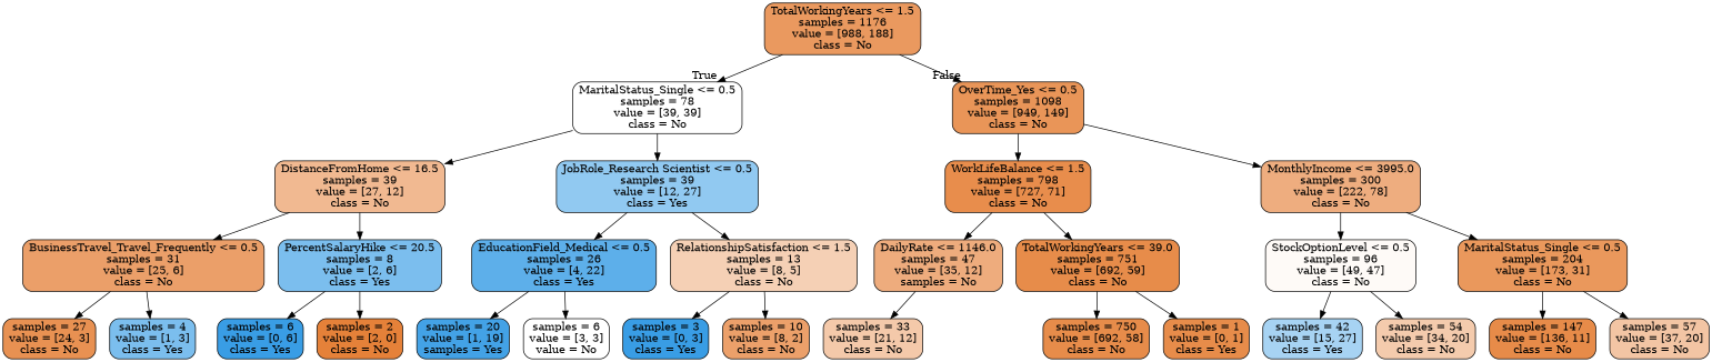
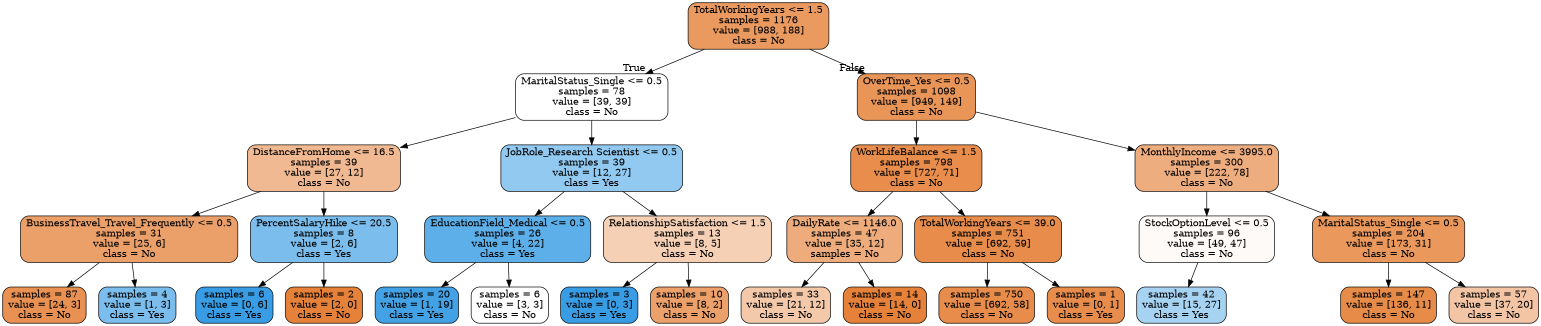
  digraph {
    fontname="DejaVu Serif"
    node [color=black fillcolor="#e78c4a" fontname="DejaVu Serif" shape=box style="filled, rounded"]
    edge [fontname="DejaVu Serif"]
    n1 [fillcolor="#ea995f" label="TotalWorkingYears <= 1.5\nsamples = 1176\nvalue = [988, 188]\nclass = No"]
    n2 [fillcolor="#ffffff" label="MaritalStatus_Single <= 0.5\nsamples = 78\nvalue = [39, 39]\nclass = No"]
    n3 [fillcolor="#e99558" label="OverTime_Yes <= 0.5\nsamples = 1098\nvalue = [949, 149]\nclass = No"]
    n4 [fillcolor="#f1b991" label="DistanceFromHome <= 16.5\nsamples = 39\nvalue = [27, 12]\nclass = No"]
    n5 [fillcolor="#91c9f1" label="JobRole_Research Scientist <= 0.5\nsamples = 39\nvalue = [12, 27]\nclass = Yes"]
    n6 [fillcolor="#e88d4c" label="WorkLifeBalance <= 1.5\nsamples = 798\nvalue = [727, 71]\nclass = No"]
    n7 [fillcolor="#eead7f" label="MonthlyIncome <= 3995.0\nsamples = 300\nvalue = [222, 78]\nclass = No"]
    n8 [fillcolor="#eb9f69" label="BusinessTravel_Travel_Frequently <= 0.5\nsamples = 31\nvalue = [25, 6]\nclass = No"]
    n9 [fillcolor="#7bbeee" label="PercentSalaryHike <= 20.5\nsamples = 8\nvalue = [2, 6]\nclass = Yes"]
    n10 [fillcolor="#5dafea" label="EducationField_Medical <= 0.5\nsamples = 26\nvalue = [4, 22]\nclass = Yes"]
    n11 [fillcolor="#f5d0b5" label="RelationshipSatisfaction <= 1.5\nsamples = 13\nvalue = [8, 5]\nclass = No"]
-   n12 [fillcolor="#e89152" label="samples = 27\nvalue = [24, 3]\nclass = No"]
+   n12 [fillcolor="#e89152" label="samples = 87\nvalue = [24, 3]\nclass = No"]
    n13 [fillcolor="#7bbeee" label="samples = 4\nvalue = [1, 3]\nclass = Yes"]
    n14 [fillcolor="#399de5" label="samples = 6\nvalue = [0, 6]\nclass = Yes"]
    n15 [fillcolor="#e58139" label="samples = 2\nvalue = [2, 0]\nclass = No"]
-   n16 [fillcolor="#43a2e6" label="samples = 20\nvalue = [1, 19]\nsamples = Yes"]
-   n17 [fillcolor="#ffffff" label="samples = 6\nvalue = [3, 3]\nvalue = No"]
+   n16 [fillcolor="#43a2e6" label="samples = 20\nvalue = [1, 19]\nclass = Yes"]
+   n17 [fillcolor="#ffffff" label="samples = 6\nvalue = [3, 3]\nclass = No"]
    n18 [fillcolor="#399de5" label="samples = 3\nvalue = [0, 3]\nclass = Yes"]
    n19 [fillcolor="#eca06a" label="samples = 10\nvalue = [8, 2]\nclass = No"]
    n20 [fillcolor="#eeac7d" label="DailyRate <= 1146.0\nsamples = 47\nvalue = [35, 12]\nsamples = No"]
    n21 [label="TotalWorkingYears <= 39.0\nsamples = 751\nvalue = [692, 59]\nclass = No"]
    n22 [fillcolor="#fefaf7" label="StockOptionLevel <= 0.5\nsamples = 96\nvalue = [49, 47]\nclass = No"]
    n23 [fillcolor="#ea985c" label="MaritalStatus_Single <= 0.5\nsamples = 204\nvalue = [173, 31]\nclass = No"]
    n24 [fillcolor="#f4c9aa" label="samples = 33\nvalue = [21, 12]\nclass = No"]
+   n25 [fillcolor="#e58139" label="samples = 14\nvalue = [14, 0]\nclass = No"]
    n26 [label="samples = 750\nvalue = [692, 58]\nclass = No"]
    n27 [label="samples = 1\nvalue = [0, 1]\nclass = Yes"]
    n28 [fillcolor="#a7d3f3" label="samples = 42\nvalue = [15, 27]\nclass = Yes"]
-   n29 [fillcolor="#f4cbad" label="samples = 54\nvalue = [34, 20]\nclass = No"]
    n30 [fillcolor="#e78b49" label="samples = 147\nvalue = [136, 11]\nclass = No"]
    n31 [fillcolor="#f3c5a4" label="samples = 57\nvalue = [37, 20]\nclass = No"]
    n1 -> n2 [headlabel=True labelangle=45 labeldistance=2.5]
    n1 -> n3 [headlabel=False labelangle=-45 labeldistance=2.5]
    n2 -> n4
    n2 -> n5
    n3 -> n6
    n3 -> n7
    n4 -> n8
    n4 -> n9
    n5 -> n10
    n5 -> n11
    n6 -> n20
    n6 -> n21
    n7 -> n22
    n7 -> n23
    n8 -> n12
    n8 -> n13
    n9 -> n14
    n9 -> n15
    n10 -> n16
    n10 -> n17
    n11 -> n18
    n11 -> n19
    n20 -> n24
+   n20 -> n25
    n21 -> n26
    n21 -> n27
    n22 -> n28
-   n22 -> n29
    n23 -> n30
    n23 -> n31
  }
